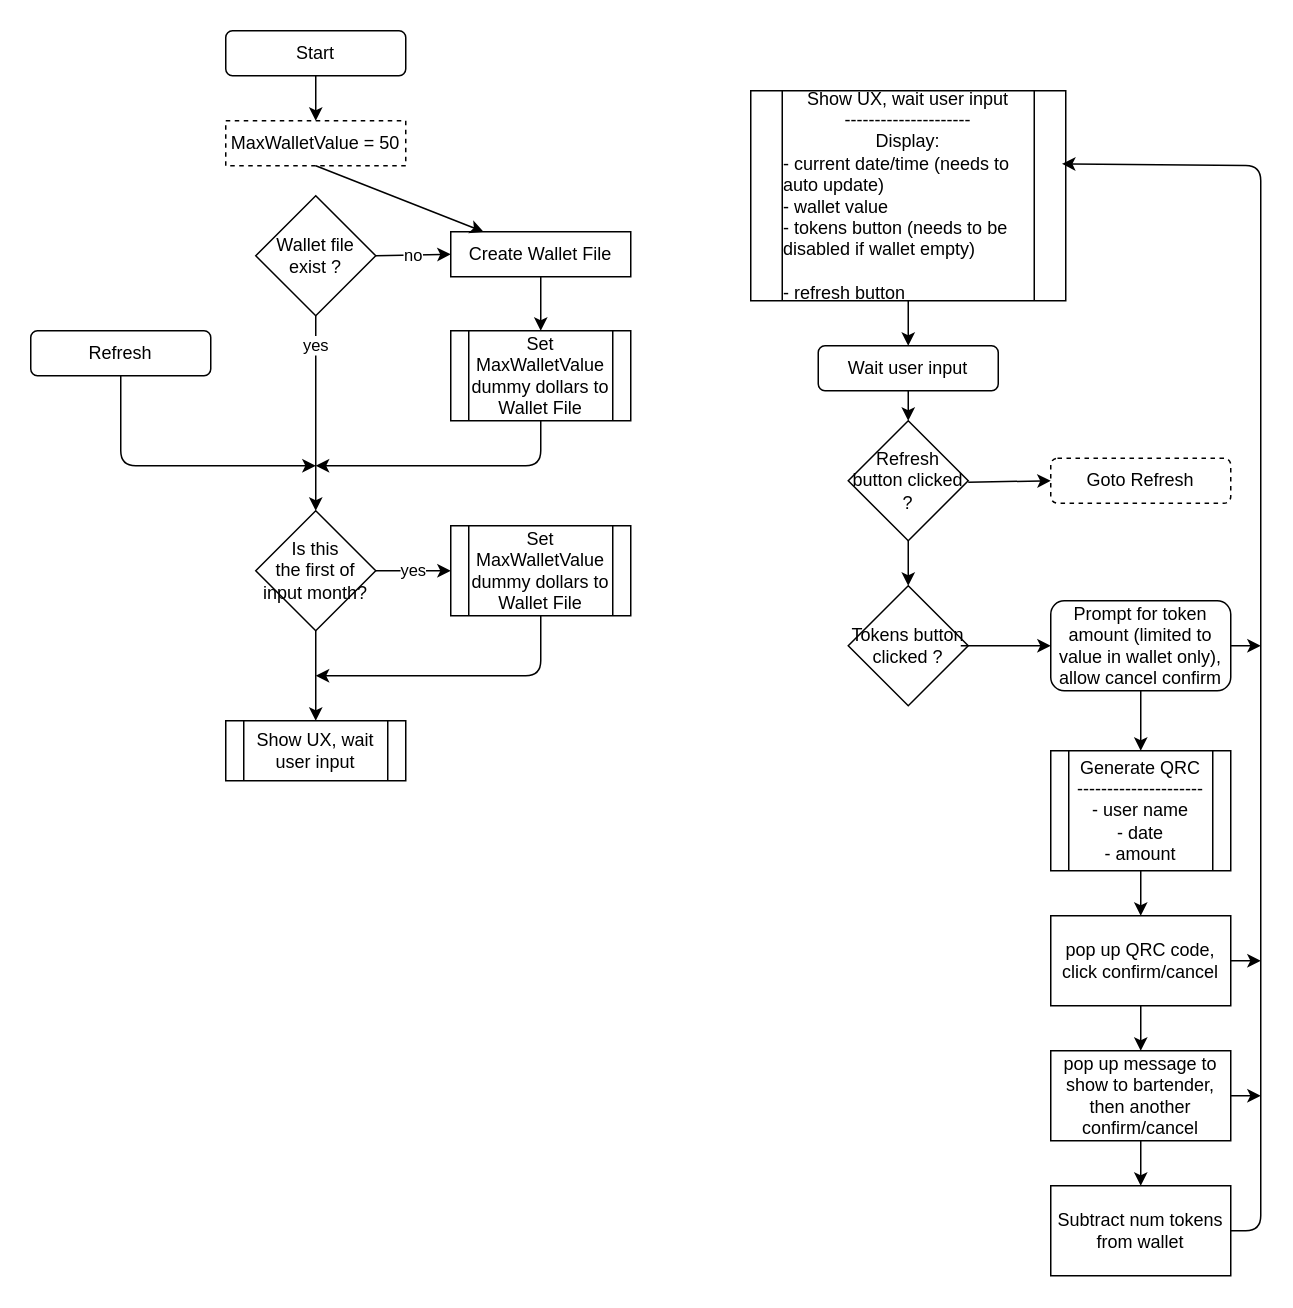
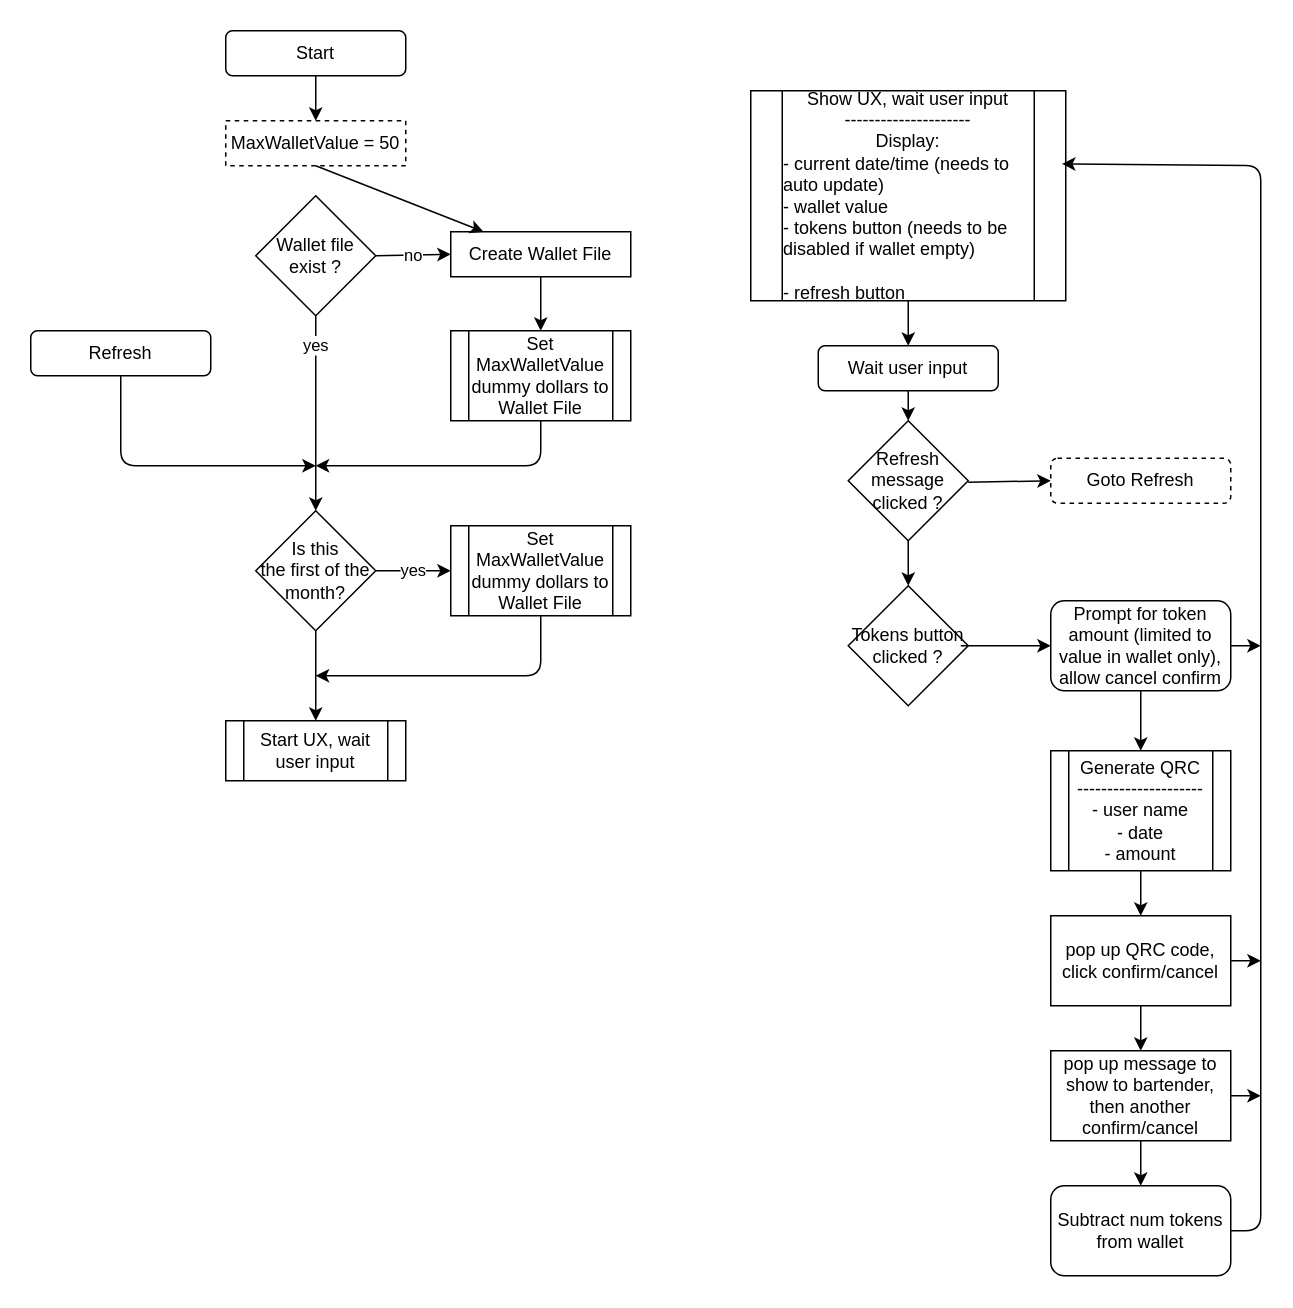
  <mxCell id="0" />
  <mxCell id="1" parent="0" />
  <mxCell id="2" value="Start" style="rounded=1;whiteSpace=wrap;html=1;" vertex="1" parent="1"><mxGeometry x="150" y="20" width="120" height="30" as="geometry" /></mxCell>
  <mxCell id="3" value="Wallet file exist ?" style="rhombus;whiteSpace=wrap;html=1;" vertex="1" parent="1"><mxGeometry x="170" y="130" width="80" height="80" as="geometry" /></mxCell>
  <mxCell id="4" value="Create Wallet File" style="rounded=0;whiteSpace=wrap;html=1;" vertex="1" parent="1"><mxGeometry x="300" y="154" width="120" height="30" as="geometry" /></mxCell>
  <mxCell id="5" value="Set MaxWalletValue dummy dollars to Wallet File" style="shape=process;whiteSpace=wrap;html=1;backgroundOutline=1;" vertex="1" parent="1"><mxGeometry x="300" y="220" width="120" height="60" as="geometry" /></mxCell>
  <mxCell id="6" value="MaxWalletValue = 50" style="rounded=0;whiteSpace=wrap;html=1;dashed=1;" vertex="1" parent="1"><mxGeometry x="150" y="80" width="120" height="30" as="geometry" /></mxCell>
- <mxCell id="7" value="Is this &lt;br&gt;the&amp;nbsp;first of input month?" style="rhombus;whiteSpace=wrap;html=1;" vertex="1" parent="1"><mxGeometry x="170" y="340" width="80" height="80" as="geometry" /></mxCell>
+ <mxCell id="7" value="Is this &lt;br&gt;the&amp;nbsp;first of the month?" style="rhombus;whiteSpace=wrap;html=1;" vertex="1" parent="1"><mxGeometry x="170" y="340" width="80" height="80" as="geometry" /></mxCell>
  <mxCell id="8" value="Set MaxWalletValue dummy dollars to Wallet File" style="shape=process;whiteSpace=wrap;html=1;backgroundOutline=1;" vertex="1" parent="1"><mxGeometry x="300" y="350" width="120" height="60" as="geometry" /></mxCell>
  <mxCell id="9" value="" style="endArrow=classic;html=1;entryX=0.5;entryY=0;entryDx=0;entryDy=0;" edge="1" parent="1" target="6"><mxGeometry width="50" height="50" relative="1" as="geometry"><mxPoint x="210" y="50" as="sourcePoint" /><mxPoint x="260" y="0" as="targetPoint" /></mxGeometry></mxCell>
  <mxCell id="10" value="" style="endArrow=classic;html=1;exitX=0.5;exitY=1;exitDx=0;exitDy=0;" edge="1" parent="1" source="6" target="4"><mxGeometry width="50" height="50" relative="1" as="geometry"><mxPoint x="210" y="140" as="sourcePoint" /><mxPoint x="260" y="90" as="targetPoint" /></mxGeometry></mxCell>
  <mxCell id="11" value="no" style="endArrow=classic;html=1;entryX=0;entryY=0.5;entryDx=0;entryDy=0;" edge="1" parent="1" target="4"><mxGeometry width="50" height="50" relative="1" as="geometry"><mxPoint x="250" y="170" as="sourcePoint" /><mxPoint x="300" y="120" as="targetPoint" /></mxGeometry></mxCell>
  <mxCell id="12" value="" style="endArrow=classic;html=1;entryX=0.5;entryY=0;entryDx=0;entryDy=0;" edge="1" parent="1" target="5"><mxGeometry width="50" height="50" relative="1" as="geometry"><mxPoint x="360" y="184" as="sourcePoint" /><mxPoint x="410" y="134" as="targetPoint" /></mxGeometry></mxCell>
  <mxCell id="13" value="yes" style="endArrow=classic;html=1;entryX=0.5;entryY=0;entryDx=0;entryDy=0;" edge="1" parent="1" target="7"><mxGeometry x="-0.692" width="50" height="50" relative="1" as="geometry"><mxPoint x="210" y="210" as="sourcePoint" /><mxPoint x="260" y="160" as="targetPoint" /><mxPoint as="offset" /></mxGeometry></mxCell>
  <mxCell id="14" value="" style="endArrow=classic;html=1;" edge="1" parent="1"><mxGeometry width="50" height="50" relative="1" as="geometry"><mxPoint x="360" y="280" as="sourcePoint" /><mxPoint x="210" y="310" as="targetPoint" /><Array as="points"><mxPoint x="360" y="310" /></Array></mxGeometry></mxCell>
  <mxCell id="15" value="yes" style="endArrow=classic;html=1;entryX=0;entryY=0.5;entryDx=0;entryDy=0;" edge="1" parent="1" target="8"><mxGeometry width="50" height="50" relative="1" as="geometry"><mxPoint x="250" y="380" as="sourcePoint" /><mxPoint x="300" y="330" as="targetPoint" /></mxGeometry></mxCell>
- <mxCell id="16" value="Show UX, wait user input" style="shape=process;whiteSpace=wrap;html=1;backgroundOutline=1;" vertex="1" parent="1"><mxGeometry x="150" y="480" width="120" height="40" as="geometry" /></mxCell>
+ <mxCell id="16" value="Start UX, wait user input" style="shape=process;whiteSpace=wrap;html=1;backgroundOutline=1;" vertex="1" parent="1"><mxGeometry x="150" y="480" width="120" height="40" as="geometry" /></mxCell>
  <mxCell id="17" value="" style="endArrow=classic;html=1;entryX=0.5;entryY=0;entryDx=0;entryDy=0;" edge="1" parent="1" target="16"><mxGeometry width="50" height="50" relative="1" as="geometry"><mxPoint x="210" y="420" as="sourcePoint" /><mxPoint x="260" y="370" as="targetPoint" /></mxGeometry></mxCell>
  <mxCell id="18" value="" style="endArrow=classic;html=1;" edge="1" parent="1"><mxGeometry width="50" height="50" relative="1" as="geometry"><mxPoint x="360" y="410" as="sourcePoint" /><mxPoint x="210" y="450" as="targetPoint" /><Array as="points"><mxPoint x="360" y="450" /></Array></mxGeometry></mxCell>
  <mxCell id="19" value="Refresh" style="rounded=1;whiteSpace=wrap;html=1;" vertex="1" parent="1"><mxGeometry x="20" y="220" width="120" height="30" as="geometry" /></mxCell>
  <mxCell id="20" value="" style="endArrow=classic;html=1;" edge="1" parent="1"><mxGeometry width="50" height="50" relative="1" as="geometry"><mxPoint x="80" y="250" as="sourcePoint" /><mxPoint x="210" y="310" as="targetPoint" /><Array as="points"><mxPoint x="80" y="310" /></Array></mxGeometry></mxCell>
  <mxCell id="21" value="Show UX, wait user input&lt;br&gt;---------------------&lt;br&gt;Display:&lt;br&gt;&lt;div style=&quot;text-align: left;&quot;&gt;&lt;span style=&quot;background-color: initial;&quot;&gt;- current date/time (needs to auto update)&lt;/span&gt;&lt;/div&gt;&lt;div style=&quot;text-align: left;&quot;&gt;&lt;span style=&quot;background-color: initial;&quot;&gt;- wallet value&lt;/span&gt;&lt;/div&gt;&lt;div style=&quot;text-align: left;&quot;&gt;&lt;span style=&quot;background-color: initial;&quot;&gt;- tokens button (needs to be disabled if wallet empty)&lt;/span&gt;&lt;/div&gt;&lt;div style=&quot;text-align: left;&quot;&gt;&lt;br&gt;&lt;/div&gt;&lt;div style=&quot;text-align: left;&quot;&gt;&lt;span style=&quot;background-color: initial;&quot;&gt;- refresh button&lt;/span&gt;&lt;/div&gt;" style="shape=process;whiteSpace=wrap;html=1;backgroundOutline=1;" vertex="1" parent="1"><mxGeometry x="500" y="60" width="210" height="140" as="geometry" /></mxCell>
  <mxCell id="22" value="Wait user input" style="rounded=1;whiteSpace=wrap;html=1;" vertex="1" parent="1"><mxGeometry x="545" y="230" width="120" height="30" as="geometry" /></mxCell>
- <mxCell id="23" value="Refresh button clicked ?" style="rhombus;whiteSpace=wrap;html=1;" vertex="1" parent="1"><mxGeometry x="565" y="280" width="80" height="80" as="geometry" /></mxCell>
+ <mxCell id="23" value="Refresh message clicked ?" style="rhombus;whiteSpace=wrap;html=1;" vertex="1" parent="1"><mxGeometry x="565" y="280" width="80" height="80" as="geometry" /></mxCell>
  <mxCell id="24" value="Goto Refresh" style="rounded=1;whiteSpace=wrap;html=1;dashed=1;" vertex="1" parent="1"><mxGeometry x="700" y="305" width="120" height="30" as="geometry" /></mxCell>
  <mxCell id="25" value="Tokens button clicked ?" style="rhombus;whiteSpace=wrap;html=1;" vertex="1" parent="1"><mxGeometry x="565" y="390" width="80" height="80" as="geometry" /></mxCell>
  <mxCell id="26" value="Prompt for token amount (limited to value in wallet only), allow cancel confirm" style="rounded=1;whiteSpace=wrap;html=1;" vertex="1" parent="1"><mxGeometry x="700" y="400" width="120" height="60" as="geometry" /></mxCell>
  <mxCell id="27" value="Generate QRC&lt;br&gt;---------------------&lt;br&gt;- user name&lt;br&gt;- date&lt;br&gt;- amount" style="shape=process;whiteSpace=wrap;html=1;backgroundOutline=1;" vertex="1" parent="1"><mxGeometry x="700" y="500" width="120" height="80" as="geometry" /></mxCell>
  <mxCell id="28" value="" style="endArrow=classic;html=1;entryX=0.5;entryY=0;entryDx=0;entryDy=0;exitX=0.5;exitY=1;exitDx=0;exitDy=0;" edge="1" parent="1" source="21" target="22"><mxGeometry width="50" height="50" relative="1" as="geometry"><mxPoint x="610" y="200" as="sourcePoint" /><mxPoint x="660" y="150" as="targetPoint" /></mxGeometry></mxCell>
  <mxCell id="29" value="" style="endArrow=classic;html=1;entryX=0.5;entryY=0;entryDx=0;entryDy=0;" edge="1" parent="1" target="23"><mxGeometry width="50" height="50" relative="1" as="geometry"><mxPoint x="605" y="260" as="sourcePoint" /><mxPoint x="660" y="230" as="targetPoint" /></mxGeometry></mxCell>
  <mxCell id="30" value="" style="endArrow=classic;html=1;entryX=0;entryY=0.5;entryDx=0;entryDy=0;" edge="1" parent="1" target="24"><mxGeometry width="50" height="50" relative="1" as="geometry"><mxPoint x="645" y="321" as="sourcePoint" /><mxPoint x="695" y="271" as="targetPoint" /></mxGeometry></mxCell>
  <mxCell id="31" value="" style="endArrow=classic;html=1;entryX=0.5;entryY=0;entryDx=0;entryDy=0;" edge="1" parent="1" target="25"><mxGeometry width="50" height="50" relative="1" as="geometry"><mxPoint x="605" y="360" as="sourcePoint" /><mxPoint x="650" y="310" as="targetPoint" /></mxGeometry></mxCell>
  <mxCell id="32" value="" style="endArrow=classic;html=1;entryX=0;entryY=0.5;entryDx=0;entryDy=0;" edge="1" parent="1" target="26"><mxGeometry width="50" height="50" relative="1" as="geometry"><mxPoint x="640" y="430" as="sourcePoint" /><mxPoint x="690" y="380" as="targetPoint" /></mxGeometry></mxCell>
  <mxCell id="33" value="pop up QRC code, click confirm/cancel" style="rounded=0;whiteSpace=wrap;html=1;" vertex="1" parent="1"><mxGeometry x="700" y="610" width="120" height="60" as="geometry" /></mxCell>
  <mxCell id="34" value="" style="endArrow=classic;html=1;exitX=1;exitY=0.5;exitDx=0;exitDy=0;entryX=0.988;entryY=0.348;entryDx=0;entryDy=0;entryPerimeter=0;" edge="1" parent="1" source="42" target="21"><mxGeometry x="-0.051" width="50" height="50" relative="1" as="geometry"><mxPoint x="810" y="740" as="sourcePoint" /><mxPoint x="610" y="210" as="targetPoint" /><Array as="points"><mxPoint x="840" y="820" /><mxPoint x="840" y="210" /><mxPoint x="840" y="110" /></Array><mxPoint as="offset" /></mxGeometry></mxCell>
  <mxCell id="35" value="&lt;br&gt;" style="edgeLabel;html=1;align=center;verticalAlign=middle;resizable=0;points=[];" vertex="1" connectable="0" parent="34"><mxGeometry x="0.467" y="-1" relative="1" as="geometry"><mxPoint as="offset" /></mxGeometry></mxCell>
  <mxCell id="36" value="" style="endArrow=classic;html=1;" edge="1" parent="1" target="27"><mxGeometry width="50" height="50" relative="1" as="geometry"><mxPoint x="760" y="460" as="sourcePoint" /><mxPoint x="810" y="410" as="targetPoint" /></mxGeometry></mxCell>
  <mxCell id="37" value="" style="endArrow=classic;html=1;entryX=0.5;entryY=0;entryDx=0;entryDy=0;" edge="1" parent="1" target="33"><mxGeometry width="50" height="50" relative="1" as="geometry"><mxPoint x="760" y="580" as="sourcePoint" /><mxPoint x="810" y="530" as="targetPoint" /></mxGeometry></mxCell>
  <mxCell id="38" value="pop up message to show to bartender, then another confirm/cancel" style="rounded=0;whiteSpace=wrap;html=1;" vertex="1" parent="1"><mxGeometry x="700" y="700" width="120" height="60" as="geometry" /></mxCell>
  <mxCell id="39" value="" style="endArrow=classic;html=1;exitX=1;exitY=0.5;exitDx=0;exitDy=0;" edge="1" parent="1" source="26"><mxGeometry width="50" height="50" relative="1" as="geometry"><mxPoint x="810" y="450" as="sourcePoint" /><mxPoint x="840" y="430" as="targetPoint" /></mxGeometry></mxCell>
  <mxCell id="40" value="" style="endArrow=classic;html=1;" edge="1" parent="1"><mxGeometry width="50" height="50" relative="1" as="geometry"><mxPoint x="820" y="640" as="sourcePoint" /><mxPoint x="840" y="640" as="targetPoint" /></mxGeometry></mxCell>
  <mxCell id="41" value="" style="endArrow=classic;html=1;entryX=0.5;entryY=0;entryDx=0;entryDy=0;" edge="1" parent="1" target="38"><mxGeometry width="50" height="50" relative="1" as="geometry"><mxPoint x="760" y="670" as="sourcePoint" /><mxPoint x="810" y="620" as="targetPoint" /></mxGeometry></mxCell>
- <mxCell id="42" value="Subtract num tokens from wallet" style="rounded=0;whiteSpace=wrap;html=1;" vertex="1" parent="1"><mxGeometry x="700" y="790" width="120" height="60" as="geometry" /></mxCell>
+ <mxCell id="42" value="Subtract num tokens from wallet" style="whiteSpace=wrap;html=1;rounded=1;" vertex="1" parent="1"><mxGeometry x="700" y="790" width="120" height="60" as="geometry" /></mxCell>
  <mxCell id="43" value="" style="endArrow=classic;html=1;entryX=0.5;entryY=0;entryDx=0;entryDy=0;" edge="1" parent="1" target="42"><mxGeometry width="50" height="50" relative="1" as="geometry"><mxPoint x="760" y="760" as="sourcePoint" /><mxPoint x="810" y="710" as="targetPoint" /></mxGeometry></mxCell>
  <mxCell id="44" value="" style="endArrow=classic;html=1;" edge="1" parent="1"><mxGeometry width="50" height="50" relative="1" as="geometry"><mxPoint x="820" y="730" as="sourcePoint" /><mxPoint x="840" y="730" as="targetPoint" /></mxGeometry></mxCell>
